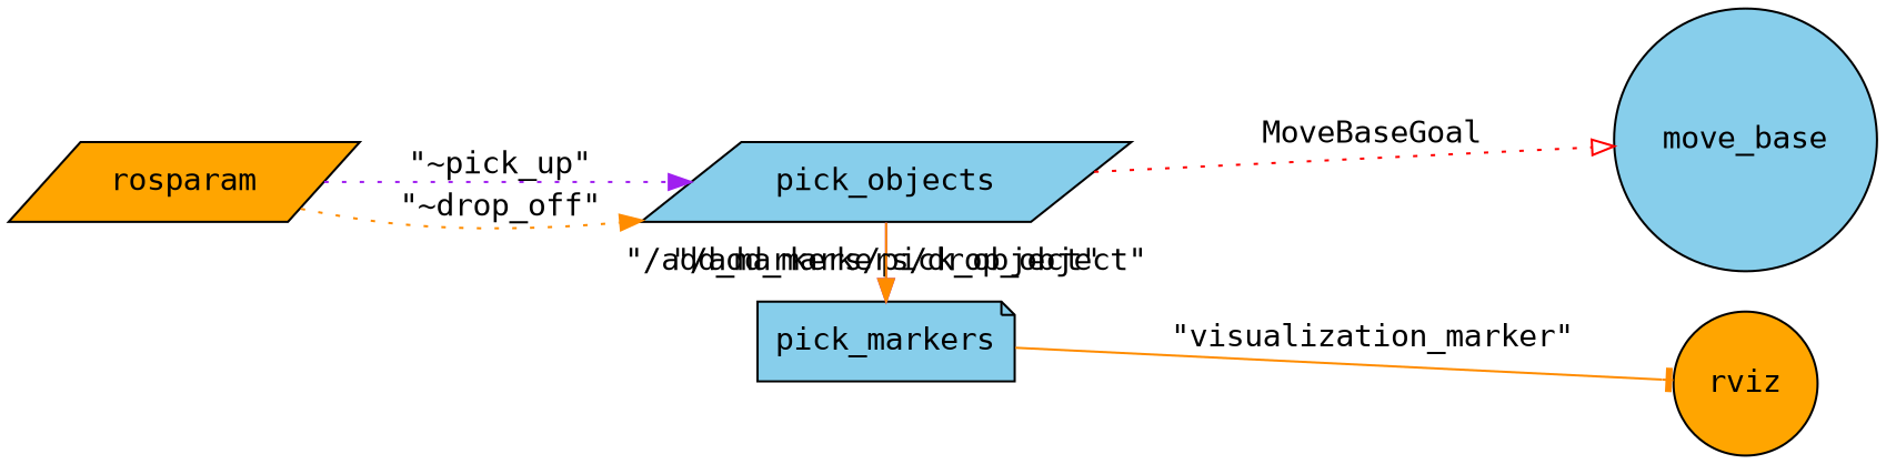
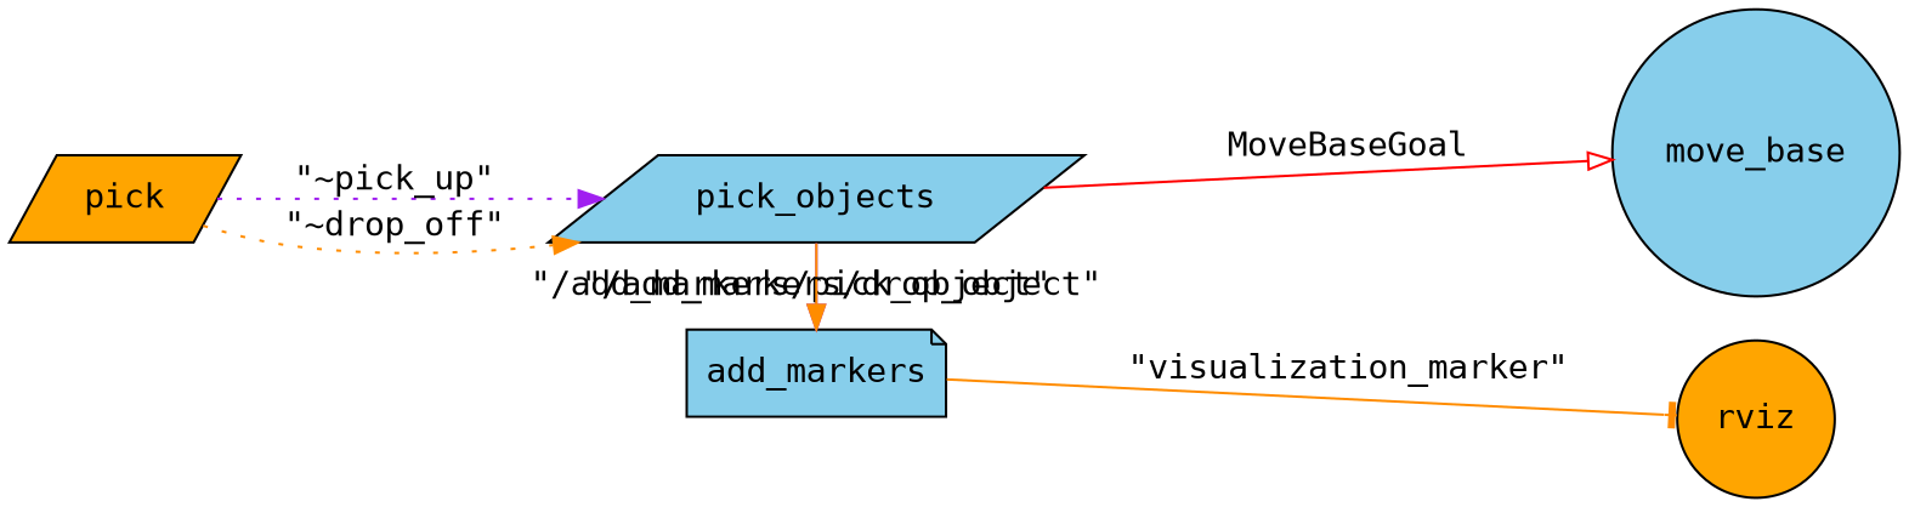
  digraph {
    fontname="DejaVu Sans Mono"
    rankdir=LR
    node [fillcolor=skyblue fontname="DejaVu Sans Mono" shape=parallelogram style=filled]
    edge [color=darkorange fontname="DejaVu Sans Mono"]
    pick_objects
-   add_markers [shape=note label=pick_markers]
+   add_markers [shape=note]
    move_base [shape=circle]
    rviz [fillcolor=orange shape=circle style="box,filled"]
-   rosparam [fillcolor=orange]
+   rosparam [fillcolor=orange label=pick]
    subgraph sub_1 {
      rank=same
      pick_objects
      add_markers
    }
    pick_objects -> add_markers [color=purple label="\"/add_markers/pick_object\""]
    pick_objects -> add_markers [label="\"/add_markers/drop_object\""]
-   pick_objects -> move_base [arrowhead=empty color=red label=MoveBaseGoal style=dotted]
+   pick_objects -> move_base [arrowhead=empty color=red label=MoveBaseGoal]
    add_markers -> rviz [arrowhead=tee label="\"visualization_marker\""]
    rosparam -> pick_objects [color=purple label="\"~pick_up\"" style=dotted]
    rosparam -> pick_objects [label="\"~drop_off\"" style=dotted]
  }
